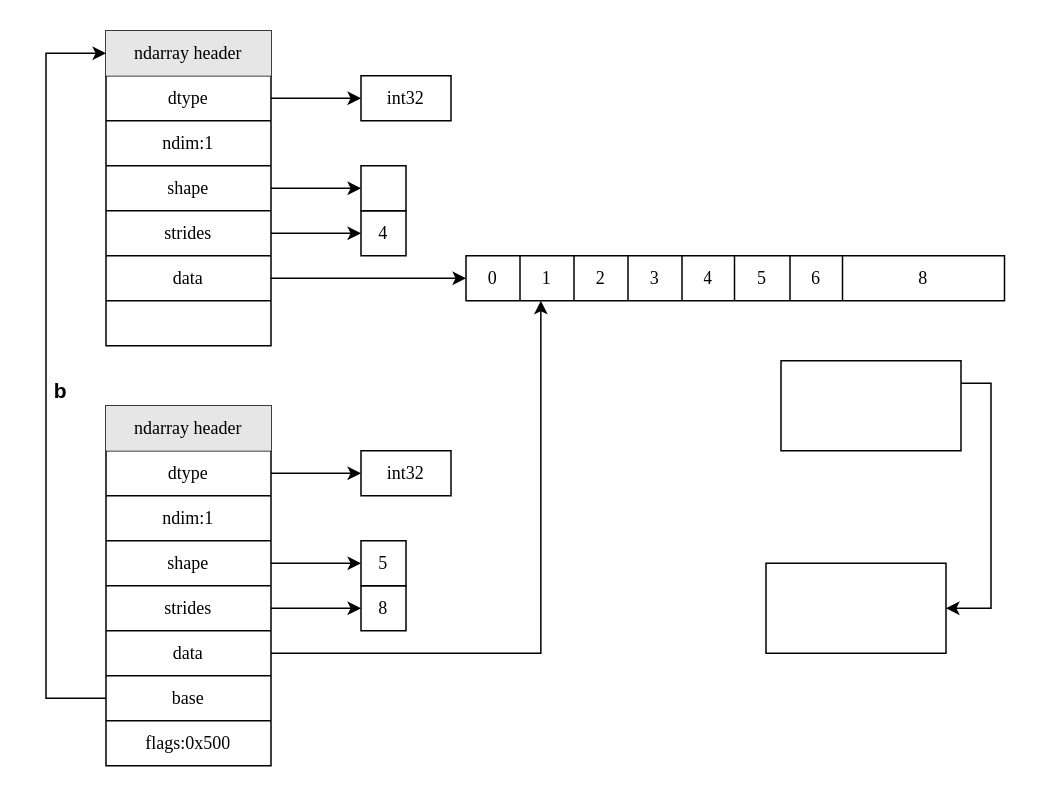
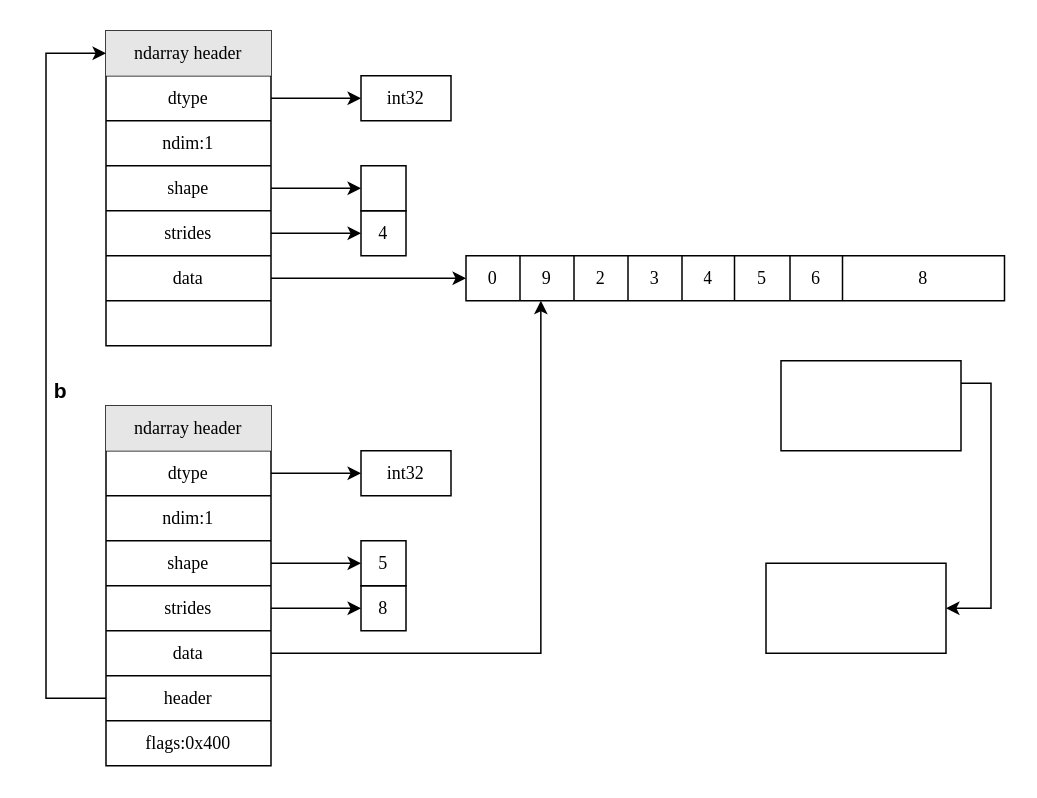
  <mxCell id="0" />
  <mxCell id="1" parent="0" />
  <mxCell id="2" value="" style="shape=table;html=1;whiteSpace=wrap;startSize=0;container=1;collapsible=0;childLayout=tableLayout;fontFamily=Verdana;fontSize=12;" parent="1" vertex="1"><mxGeometry x="70" y="20" width="110" height="210" as="geometry" /></mxCell>
  <mxCell id="3" value="" style="shape=partialRectangle;html=1;whiteSpace=wrap;collapsible=0;dropTarget=0;pointerEvents=0;fillColor=none;top=0;left=0;bottom=0;right=0;points=[[0,0.5],[1,0.5]];portConstraint=eastwest;fontFamily=Verdana;fontSize=12;" parent="2" vertex="1"><mxGeometry width="110" height="30" as="geometry" /></mxCell>
  <mxCell id="4" value="ndarray header" style="shape=partialRectangle;html=1;whiteSpace=wrap;connectable=0;overflow=hidden;top=0;left=0;bottom=0;right=0;fontFamily=Verdana;fontSize=12;fillColor=#E6E6E6;" parent="3" vertex="1"><mxGeometry width="110" height="30" as="geometry" /></mxCell>
  <mxCell id="5" value="" style="shape=partialRectangle;html=1;whiteSpace=wrap;collapsible=0;dropTarget=0;pointerEvents=0;fillColor=none;top=0;left=0;bottom=0;right=0;points=[[0,0.5],[1,0.5]];portConstraint=eastwest;fontFamily=Verdana;fontSize=12;" parent="2" vertex="1"><mxGeometry y="30" width="110" height="30" as="geometry" /></mxCell>
  <mxCell id="6" value="dtype" style="shape=partialRectangle;html=1;whiteSpace=wrap;connectable=0;overflow=hidden;fillColor=none;top=0;left=0;bottom=0;right=0;fontFamily=Verdana;fontSize=12;" parent="5" vertex="1"><mxGeometry width="110" height="30" as="geometry" /></mxCell>
  <mxCell id="7" value="" style="shape=partialRectangle;html=1;whiteSpace=wrap;collapsible=0;dropTarget=0;pointerEvents=0;fillColor=none;top=0;left=0;bottom=0;right=0;points=[[0,0.5],[1,0.5]];portConstraint=eastwest;fontFamily=Verdana;fontSize=12;" parent="2" vertex="1"><mxGeometry y="60" width="110" height="30" as="geometry" /></mxCell>
  <mxCell id="8" value="ndim:1" style="shape=partialRectangle;html=1;whiteSpace=wrap;connectable=0;overflow=hidden;fillColor=none;top=0;left=0;bottom=0;right=0;fontFamily=Verdana;fontSize=12;" parent="7" vertex="1"><mxGeometry width="110" height="30" as="geometry" /></mxCell>
  <mxCell id="9" value="" style="shape=partialRectangle;html=1;whiteSpace=wrap;collapsible=0;dropTarget=0;pointerEvents=0;fillColor=none;top=0;left=0;bottom=0;right=0;points=[[0,0.5],[1,0.5]];portConstraint=eastwest;fontFamily=Verdana;fontSize=12;" parent="2" vertex="1"><mxGeometry y="90" width="110" height="30" as="geometry" /></mxCell>
  <mxCell id="10" value="shape" style="shape=partialRectangle;html=1;whiteSpace=wrap;connectable=0;overflow=hidden;fillColor=none;top=0;left=0;bottom=0;right=0;fontFamily=Verdana;fontSize=12;" parent="9" vertex="1"><mxGeometry width="110" height="30" as="geometry" /></mxCell>
  <mxCell id="11" value="" style="shape=partialRectangle;html=1;whiteSpace=wrap;collapsible=0;dropTarget=0;pointerEvents=0;fillColor=none;top=0;left=0;bottom=0;right=0;points=[[0,0.5],[1,0.5]];portConstraint=eastwest;fontFamily=Verdana;fontSize=12;" parent="2" vertex="1"><mxGeometry y="120" width="110" height="30" as="geometry" /></mxCell>
  <mxCell id="12" value="strides" style="shape=partialRectangle;html=1;whiteSpace=wrap;connectable=0;overflow=hidden;fillColor=none;top=0;left=0;bottom=0;right=0;fontFamily=Verdana;fontSize=12;" parent="11" vertex="1"><mxGeometry width="110" height="30" as="geometry" /></mxCell>
  <mxCell id="13" value="" style="shape=partialRectangle;html=1;whiteSpace=wrap;collapsible=0;dropTarget=0;pointerEvents=0;fillColor=none;top=0;left=0;bottom=0;right=0;points=[[0,0.5],[1,0.5]];portConstraint=eastwest;fontFamily=Verdana;fontSize=12;" parent="2" vertex="1"><mxGeometry y="150" width="110" height="30" as="geometry" /></mxCell>
  <mxCell id="14" value="data" style="shape=partialRectangle;html=1;whiteSpace=wrap;connectable=0;overflow=hidden;fillColor=none;top=0;left=0;bottom=0;right=0;fontFamily=Verdana;fontSize=12;" parent="13" vertex="1"><mxGeometry width="110" height="30" as="geometry" /></mxCell>
  <mxCell id="15" value="" style="shape=partialRectangle;html=1;whiteSpace=wrap;collapsible=0;dropTarget=0;pointerEvents=0;fillColor=none;top=0;left=0;bottom=0;right=0;points=[[0,0.5],[1,0.5]];portConstraint=eastwest;fontFamily=Verdana;fontSize=12;" parent="2" vertex="1"><mxGeometry y="180" width="110" height="30" as="geometry" /></mxCell>
  <mxCell id="16" value="int32" style="rounded=0;whiteSpace=wrap;html=1;fontFamily=Verdana;fontSize=12;" parent="1" vertex="1"><mxGeometry x="240" y="50" width="60" height="30" as="geometry" /></mxCell>
  <mxCell id="17" style="edgeStyle=orthogonalEdgeStyle;curved=1;rounded=0;orthogonalLoop=1;jettySize=auto;html=1;exitX=1;exitY=0.5;exitDx=0;exitDy=0;entryX=0;entryY=0.5;entryDx=0;entryDy=0;fontFamily=Verdana;fontSize=12;" parent="1" source="13" target="51" edge="1"><mxGeometry relative="1" as="geometry" /></mxCell>
  <mxCell id="18" style="edgeStyle=orthogonalEdgeStyle;curved=1;rounded=0;orthogonalLoop=1;jettySize=auto;html=1;exitX=1;exitY=0.5;exitDx=0;exitDy=0;entryX=0;entryY=0.5;entryDx=0;entryDy=0;fontFamily=Verdana;fontSize=12;" parent="1" source="11" target="22" edge="1"><mxGeometry relative="1" as="geometry" /></mxCell>
  <mxCell id="19" style="edgeStyle=orthogonalEdgeStyle;curved=1;rounded=0;orthogonalLoop=1;jettySize=auto;html=1;exitX=1;exitY=0.5;exitDx=0;exitDy=0;entryX=0;entryY=0.5;entryDx=0;entryDy=0;fontFamily=Verdana;fontSize=12;" parent="1" source="9" target="62" edge="1"><mxGeometry relative="1" as="geometry" /></mxCell>
  <mxCell id="20" style="edgeStyle=orthogonalEdgeStyle;curved=1;rounded=0;orthogonalLoop=1;jettySize=auto;html=1;exitX=1;exitY=0.5;exitDx=0;exitDy=0;entryX=0;entryY=0.5;entryDx=0;entryDy=0;fontFamily=Verdana;fontSize=12;" parent="1" source="5" target="16" edge="1"><mxGeometry relative="1" as="geometry" /></mxCell>
  <mxCell id="21" value="" style="shape=table;html=1;whiteSpace=wrap;startSize=0;container=1;collapsible=0;childLayout=tableLayout;fontFamily=Verdana;fontSize=12;" parent="1" vertex="1"><mxGeometry x="240" y="140" width="30" height="30" as="geometry" /></mxCell>
  <mxCell id="22" value="" style="shape=partialRectangle;html=1;whiteSpace=wrap;collapsible=0;dropTarget=0;pointerEvents=0;fillColor=none;top=0;left=0;bottom=0;right=0;points=[[0,0.5],[1,0.5]];portConstraint=eastwest;fontFamily=Verdana;fontSize=12;" parent="21" vertex="1"><mxGeometry width="30" height="30" as="geometry" /></mxCell>
  <mxCell id="23" value="4" style="shape=partialRectangle;html=1;whiteSpace=wrap;connectable=0;overflow=hidden;fillColor=none;top=0;left=0;bottom=0;right=0;fontFamily=Verdana;fontSize=12;" parent="22" vertex="1"><mxGeometry width="30" height="30" as="geometry" /></mxCell>
  <mxCell id="24" value="int32" style="rounded=0;whiteSpace=wrap;html=1;fontFamily=Verdana;fontSize=12;" vertex="1" parent="1"><mxGeometry x="240" y="300" width="60" height="30" as="geometry" /></mxCell>
  <mxCell id="25" style="edgeStyle=orthogonalEdgeStyle;rounded=0;orthogonalLoop=1;jettySize=auto;html=1;exitX=1;exitY=0.5;exitDx=0;exitDy=0;fontFamily=Verdana;fontSize=12;entryX=0.139;entryY=1;entryDx=0;entryDy=0;entryPerimeter=0;" edge="1" parent="1" source="40" target="51"><mxGeometry relative="1" as="geometry"><mxPoint x="360" y="230" as="targetPoint" /></mxGeometry></mxCell>
  <mxCell id="26" style="edgeStyle=orthogonalEdgeStyle;curved=1;rounded=0;orthogonalLoop=1;jettySize=auto;html=1;exitX=1;exitY=0.5;exitDx=0;exitDy=0;entryX=0;entryY=0.5;entryDx=0;entryDy=0;fontFamily=Verdana;fontSize=12;" edge="1" parent="1" source="38" target="47"><mxGeometry relative="1" as="geometry" /></mxCell>
  <mxCell id="27" style="edgeStyle=orthogonalEdgeStyle;curved=1;rounded=0;orthogonalLoop=1;jettySize=auto;html=1;exitX=1;exitY=0.5;exitDx=0;exitDy=0;entryX=0;entryY=0.5;entryDx=0;entryDy=0;fontFamily=Verdana;fontSize=12;" edge="1" parent="1" source="36" target="64"><mxGeometry relative="1" as="geometry" /></mxCell>
  <mxCell id="28" style="edgeStyle=orthogonalEdgeStyle;curved=1;rounded=0;orthogonalLoop=1;jettySize=auto;html=1;exitX=1;exitY=0.5;exitDx=0;exitDy=0;entryX=0;entryY=0.5;entryDx=0;entryDy=0;fontFamily=Verdana;fontSize=12;" edge="1" parent="1" source="32" target="24"><mxGeometry relative="1" as="geometry" /></mxCell>
  <mxCell id="29" value="" style="shape=table;html=1;whiteSpace=wrap;startSize=0;container=1;collapsible=0;childLayout=tableLayout;fontFamily=Verdana;fontSize=12;" vertex="1" parent="1"><mxGeometry x="70" y="270" width="110" height="240" as="geometry" /></mxCell>
  <mxCell id="30" value="" style="shape=partialRectangle;html=1;whiteSpace=wrap;collapsible=0;dropTarget=0;pointerEvents=0;fillColor=none;top=0;left=0;bottom=0;right=0;points=[[0,0.5],[1,0.5]];portConstraint=eastwest;fontFamily=Verdana;fontSize=12;" vertex="1" parent="29"><mxGeometry width="110" height="30" as="geometry" /></mxCell>
  <mxCell id="31" value="ndarray header" style="shape=partialRectangle;html=1;whiteSpace=wrap;connectable=0;overflow=hidden;top=0;left=0;bottom=0;right=0;fontFamily=Verdana;fontSize=12;fillColor=#E6E6E6;" vertex="1" parent="30"><mxGeometry width="110" height="30" as="geometry" /></mxCell>
  <mxCell id="32" value="" style="shape=partialRectangle;html=1;whiteSpace=wrap;collapsible=0;dropTarget=0;pointerEvents=0;fillColor=none;top=0;left=0;bottom=0;right=0;points=[[0,0.5],[1,0.5]];portConstraint=eastwest;fontFamily=Verdana;fontSize=12;" vertex="1" parent="29"><mxGeometry y="30" width="110" height="30" as="geometry" /></mxCell>
  <mxCell id="33" value="dtype" style="shape=partialRectangle;html=1;whiteSpace=wrap;connectable=0;overflow=hidden;fillColor=none;top=0;left=0;bottom=0;right=0;fontFamily=Verdana;fontSize=12;" vertex="1" parent="32"><mxGeometry width="110" height="30" as="geometry" /></mxCell>
  <mxCell id="34" value="" style="shape=partialRectangle;html=1;whiteSpace=wrap;collapsible=0;dropTarget=0;pointerEvents=0;fillColor=none;top=0;left=0;bottom=0;right=0;points=[[0,0.5],[1,0.5]];portConstraint=eastwest;fontFamily=Verdana;fontSize=12;" vertex="1" parent="29"><mxGeometry y="60" width="110" height="30" as="geometry" /></mxCell>
  <mxCell id="35" value="ndim:1" style="shape=partialRectangle;html=1;whiteSpace=wrap;connectable=0;overflow=hidden;fillColor=none;top=0;left=0;bottom=0;right=0;fontFamily=Verdana;fontSize=12;" vertex="1" parent="34"><mxGeometry width="110" height="30" as="geometry" /></mxCell>
  <mxCell id="36" value="" style="shape=partialRectangle;html=1;whiteSpace=wrap;collapsible=0;dropTarget=0;pointerEvents=0;fillColor=none;top=0;left=0;bottom=0;right=0;points=[[0,0.5],[1,0.5]];portConstraint=eastwest;fontFamily=Verdana;fontSize=12;" vertex="1" parent="29"><mxGeometry y="90" width="110" height="30" as="geometry" /></mxCell>
  <mxCell id="37" value="shape" style="shape=partialRectangle;html=1;whiteSpace=wrap;connectable=0;overflow=hidden;fillColor=none;top=0;left=0;bottom=0;right=0;fontFamily=Verdana;fontSize=12;" vertex="1" parent="36"><mxGeometry width="110" height="30" as="geometry" /></mxCell>
  <mxCell id="38" value="" style="shape=partialRectangle;html=1;whiteSpace=wrap;collapsible=0;dropTarget=0;pointerEvents=0;fillColor=none;top=0;left=0;bottom=0;right=0;points=[[0,0.5],[1,0.5]];portConstraint=eastwest;fontFamily=Verdana;fontSize=12;" vertex="1" parent="29"><mxGeometry y="120" width="110" height="30" as="geometry" /></mxCell>
  <mxCell id="39" value="strides" style="shape=partialRectangle;html=1;whiteSpace=wrap;connectable=0;overflow=hidden;fillColor=none;top=0;left=0;bottom=0;right=0;fontFamily=Verdana;fontSize=12;" vertex="1" parent="38"><mxGeometry width="110" height="30" as="geometry" /></mxCell>
  <mxCell id="40" value="" style="shape=partialRectangle;html=1;whiteSpace=wrap;collapsible=0;dropTarget=0;pointerEvents=0;fillColor=none;top=0;left=0;bottom=0;right=0;points=[[0,0.5],[1,0.5]];portConstraint=eastwest;fontFamily=Verdana;fontSize=12;" vertex="1" parent="29"><mxGeometry y="150" width="110" height="30" as="geometry" /></mxCell>
  <mxCell id="41" value="data" style="shape=partialRectangle;html=1;whiteSpace=wrap;connectable=0;overflow=hidden;fillColor=none;top=0;left=0;bottom=0;right=0;fontFamily=Verdana;fontSize=12;" vertex="1" parent="40"><mxGeometry width="110" height="30" as="geometry" /></mxCell>
  <mxCell id="42" style="shape=partialRectangle;html=1;whiteSpace=wrap;collapsible=0;dropTarget=0;pointerEvents=0;fillColor=none;top=0;left=0;bottom=0;right=0;points=[[0,0.5],[1,0.5]];portConstraint=eastwest;fontFamily=Verdana;fontSize=12;" vertex="1" parent="29"><mxGeometry y="180" width="110" height="30" as="geometry" /></mxCell>
- <mxCell id="43" value="base" style="shape=partialRectangle;html=1;whiteSpace=wrap;connectable=0;overflow=hidden;fillColor=none;top=0;left=0;bottom=0;right=0;fontFamily=Verdana;fontSize=12;" vertex="1" parent="42"><mxGeometry width="110" height="30" as="geometry" /></mxCell>
+ <mxCell id="43" value="header" style="shape=partialRectangle;html=1;whiteSpace=wrap;connectable=0;overflow=hidden;fillColor=none;top=0;left=0;bottom=0;right=0;fontFamily=Verdana;fontSize=12;" vertex="1" parent="42"><mxGeometry width="110" height="30" as="geometry" /></mxCell>
  <mxCell id="44" value="" style="shape=partialRectangle;html=1;whiteSpace=wrap;collapsible=0;dropTarget=0;pointerEvents=0;fillColor=none;top=0;left=0;bottom=0;right=0;points=[[0,0.5],[1,0.5]];portConstraint=eastwest;fontFamily=Verdana;fontSize=12;" vertex="1" parent="29"><mxGeometry y="210" width="110" height="30" as="geometry" /></mxCell>
- <mxCell id="45" value="flags:0x500" style="shape=partialRectangle;html=1;whiteSpace=wrap;connectable=0;overflow=hidden;fillColor=none;top=0;left=0;bottom=0;right=0;fontFamily=Verdana;fontSize=12;" vertex="1" parent="44"><mxGeometry width="110" height="30" as="geometry" /></mxCell>
+ <mxCell id="45" value="flags:0x400" style="shape=partialRectangle;html=1;whiteSpace=wrap;connectable=0;overflow=hidden;fillColor=none;top=0;left=0;bottom=0;right=0;fontFamily=Verdana;fontSize=12;" vertex="1" parent="44"><mxGeometry width="110" height="30" as="geometry" /></mxCell>
  <mxCell id="46" value="" style="shape=table;html=1;whiteSpace=wrap;startSize=0;container=1;collapsible=0;childLayout=tableLayout;fontFamily=Verdana;fontSize=12;" vertex="1" parent="1"><mxGeometry x="240" y="390" width="30" height="30" as="geometry" /></mxCell>
  <mxCell id="47" value="" style="shape=partialRectangle;html=1;whiteSpace=wrap;collapsible=0;dropTarget=0;pointerEvents=0;fillColor=none;top=0;left=0;bottom=0;right=0;points=[[0,0.5],[1,0.5]];portConstraint=eastwest;fontFamily=Verdana;fontSize=12;" vertex="1" parent="46"><mxGeometry width="30" height="30" as="geometry" /></mxCell>
  <mxCell id="48" value="8" style="shape=partialRectangle;html=1;whiteSpace=wrap;connectable=0;overflow=hidden;fillColor=none;top=0;left=0;bottom=0;right=0;fontFamily=Verdana;fontSize=12;" vertex="1" parent="47"><mxGeometry width="30" height="30" as="geometry" /></mxCell>
  <mxCell id="49" style="edgeStyle=orthogonalEdgeStyle;rounded=0;orthogonalLoop=1;jettySize=auto;html=1;exitX=0;exitY=0.5;exitDx=0;exitDy=0;entryX=0;entryY=0.5;entryDx=0;entryDy=0;" edge="1" parent="1" source="42" target="3"><mxGeometry relative="1" as="geometry"><Array as="points"><mxPoint x="30" y="465" /><mxPoint x="30" y="35" /></Array></mxGeometry></mxCell>
  <mxCell id="50" value="" style="shape=table;html=1;whiteSpace=wrap;startSize=0;container=1;collapsible=0;childLayout=tableLayout;fontFamily=Verdana;fontSize=12;" parent="1" vertex="1"><mxGeometry x="310" y="170" width="359" height="30" as="geometry" /></mxCell>
  <mxCell id="51" value="" style="shape=partialRectangle;html=1;whiteSpace=wrap;collapsible=0;dropTarget=0;pointerEvents=0;fillColor=none;top=0;left=0;bottom=0;right=0;points=[[0,0.5],[1,0.5]];portConstraint=eastwest;fontFamily=Verdana;fontSize=12;" parent="50" vertex="1"><mxGeometry width="359" height="30" as="geometry" /></mxCell>
  <mxCell id="52" value="0" style="shape=partialRectangle;html=1;whiteSpace=wrap;connectable=0;overflow=hidden;fillColor=none;top=0;left=0;bottom=0;right=0;fontFamily=Verdana;fontSize=12;" vertex="1" parent="51"><mxGeometry width="36" height="30" as="geometry" /></mxCell>
- <mxCell id="53" value="1" style="shape=partialRectangle;html=1;whiteSpace=wrap;connectable=0;overflow=hidden;fillColor=none;top=0;left=0;bottom=0;right=0;fontFamily=Verdana;fontSize=12;" parent="51" vertex="1"><mxGeometry x="36" width="36" height="30" as="geometry" /></mxCell>
+ <mxCell id="53" value="9" style="shape=partialRectangle;html=1;whiteSpace=wrap;connectable=0;overflow=hidden;fillColor=none;top=0;left=0;bottom=0;right=0;fontFamily=Verdana;fontSize=12;" parent="51" vertex="1"><mxGeometry x="36" width="36" height="30" as="geometry" /></mxCell>
  <mxCell id="54" value="2" style="shape=partialRectangle;html=1;whiteSpace=wrap;connectable=0;overflow=hidden;fillColor=none;top=0;left=0;bottom=0;right=0;fontFamily=Verdana;fontSize=12;" parent="51" vertex="1"><mxGeometry x="72" width="36" height="30" as="geometry" /></mxCell>
  <mxCell id="55" value="3" style="shape=partialRectangle;html=1;whiteSpace=wrap;connectable=0;overflow=hidden;fillColor=none;top=0;left=0;bottom=0;right=0;fontFamily=Verdana;fontSize=12;" parent="51" vertex="1"><mxGeometry x="108" width="36" height="30" as="geometry" /></mxCell>
  <mxCell id="56" value="4" style="shape=partialRectangle;html=1;whiteSpace=wrap;connectable=0;overflow=hidden;fillColor=none;top=0;left=0;bottom=0;right=0;fontFamily=Verdana;fontSize=12;" parent="51" vertex="1"><mxGeometry x="144" width="35" height="30" as="geometry" /></mxCell>
  <mxCell id="57" value="5" style="shape=partialRectangle;html=1;whiteSpace=wrap;connectable=0;overflow=hidden;fillColor=none;top=0;left=0;bottom=0;right=0;fontFamily=Verdana;fontSize=12;" parent="51" vertex="1"><mxGeometry x="179" width="37" height="30" as="geometry" /></mxCell>
  <mxCell id="58" value="6" style="shape=partialRectangle;html=1;whiteSpace=wrap;connectable=0;overflow=hidden;fillColor=none;top=0;left=0;bottom=0;right=0;fontFamily=Verdana;fontSize=12;" parent="51" vertex="1"><mxGeometry x="216" width="35" height="30" as="geometry" /></mxCell>
  <mxCell id="59" value="8" style="shape=partialRectangle;html=1;whiteSpace=wrap;connectable=0;overflow=hidden;fillColor=none;top=0;left=0;bottom=0;right=0;fontFamily=Verdana;fontSize=12;" parent="51" vertex="1"><mxGeometry x="287" width="36" height="30" as="geometry" /></mxCell>
  <mxCell id="60" value="b" style="text;html=1;strokeColor=none;fillColor=none;align=center;verticalAlign=middle;whiteSpace=wrap;rounded=0;fontSize=14;fontStyle=1" vertex="1" parent="1"><mxGeometry x="20" y="250" width="40" height="20" as="geometry" /></mxCell>
  <mxCell id="61" value="" style="shape=table;html=1;whiteSpace=wrap;startSize=0;container=1;collapsible=0;childLayout=tableLayout;fontFamily=Verdana;fontSize=12;" parent="1" vertex="1"><mxGeometry x="240" y="110" width="30" height="30" as="geometry" /></mxCell>
  <mxCell id="62" value="" style="shape=partialRectangle;html=1;whiteSpace=wrap;collapsible=0;dropTarget=0;pointerEvents=0;fillColor=none;top=0;left=0;bottom=0;right=0;points=[[0,0.5],[1,0.5]];portConstraint=eastwest;fontFamily=Verdana;fontSize=12;" parent="61" vertex="1"><mxGeometry width="30" height="30" as="geometry" /></mxCell>
  <mxCell id="63" value="" style="shape=table;html=1;whiteSpace=wrap;startSize=0;container=1;collapsible=0;childLayout=tableLayout;fontFamily=Verdana;fontSize=12;" vertex="1" parent="1"><mxGeometry x="240" y="360" width="30" height="30" as="geometry" /></mxCell>
  <mxCell id="64" value="" style="shape=partialRectangle;html=1;whiteSpace=wrap;collapsible=0;dropTarget=0;pointerEvents=0;fillColor=none;top=0;left=0;bottom=0;right=0;points=[[0,0.5],[1,0.5]];portConstraint=eastwest;fontFamily=Verdana;fontSize=12;" vertex="1" parent="63"><mxGeometry width="30" height="30" as="geometry" /></mxCell>
  <mxCell id="65" value="5" style="shape=partialRectangle;html=1;whiteSpace=wrap;connectable=0;overflow=hidden;fillColor=none;top=0;left=0;bottom=0;right=0;fontFamily=Verdana;fontSize=12;" vertex="1" parent="64"><mxGeometry width="30" height="30" as="geometry" /></mxCell>
  <mxCell id="66" style="edgeStyle=orthogonalEdgeStyle;rounded=0;orthogonalLoop=1;jettySize=auto;html=1;exitX=1;exitY=0.25;exitDx=0;exitDy=0;entryX=1;entryY=0.5;entryDx=0;entryDy=0;fontSize=14;" edge="1" parent="1" source="67" target="68"><mxGeometry relative="1" as="geometry" /></mxCell>
  <mxCell id="67" value="" style="rounded=0;whiteSpace=wrap;html=1;fontSize=14;" vertex="1" parent="1"><mxGeometry x="520" y="240" width="120" height="60" as="geometry" /></mxCell>
  <mxCell id="68" value="" style="rounded=0;whiteSpace=wrap;html=1;fontSize=14;" vertex="1" parent="1"><mxGeometry x="510" y="375" width="120" height="60" as="geometry" /></mxCell>
